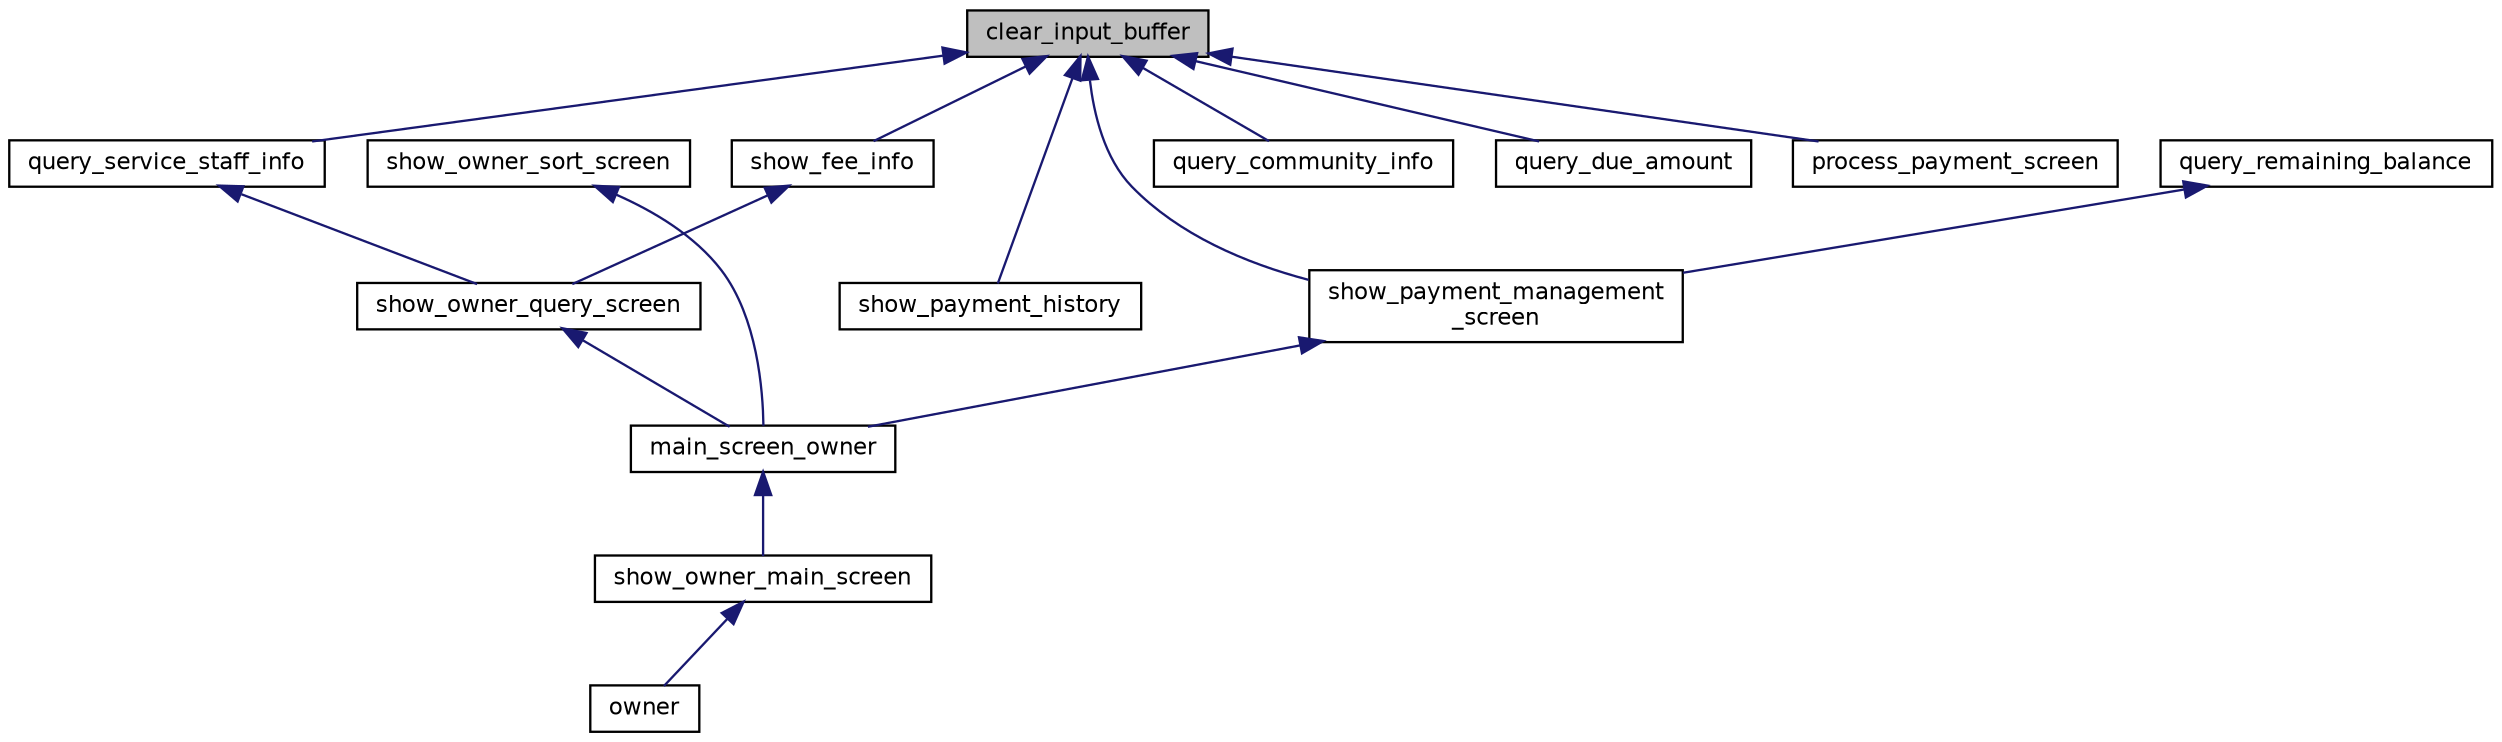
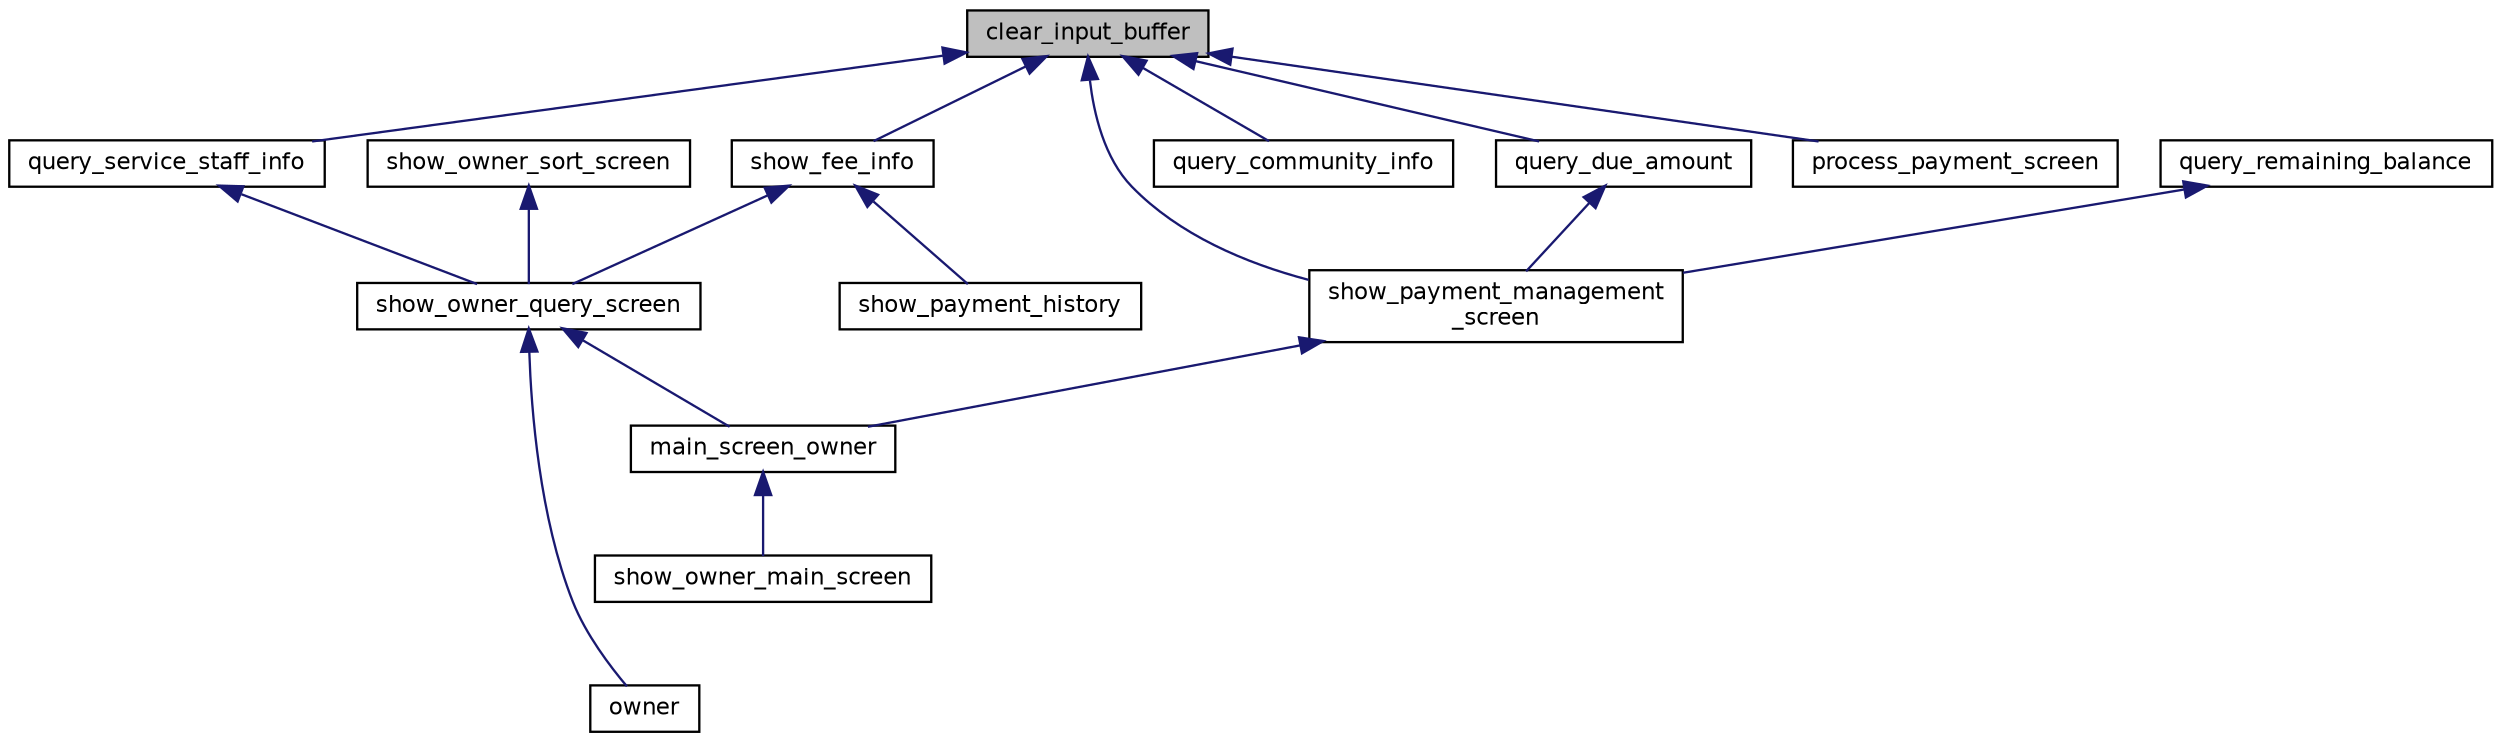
  digraph {
    rankdir=TB
    node [color=black fillcolor=white fontname=Helvetica fontsize=10 shape=record style=filled]
    edge [color=midnightblue dir=back fontname=Helvetica fontsize=10 labelfontname=Helvetica labelfontsize=10 style=solid]
    n1 [fillcolor=grey75 fontcolor=black height=0.2 label=clear_input_buffer width=0.4]
    n2 [height=0.2 label=process_payment_screen width=0.4]
    n3 [height=0.2 label="show_payment_management\l_screen" width=0.4]
    n4 [height=0.2 label=query_community_info width=0.4]
    n5 [height=0.2 label=query_due_amount width=0.4]
    n6 [height=0.2 label=show_fee_info width=0.4]
    n7 [height=0.2 label=query_service_staff_info width=0.4]
    n8 [height=0.2 label=show_payment_history width=0.4]
    n9 [height=0.2 label=main_screen_owner width=0.4]
    n10 [height=0.2 label=show_owner_query_screen width=0.4]
    n11 [height=0.2 label=query_remaining_balance width=0.4]
    n12 [height=0.2 label=show_owner_sort_screen width=0.4]
    n13 [height=0.2 label=show_owner_main_screen width=0.4]
    n14 [height=0.2 label=owner width=0.4]
    n1 -> n2
    n1 -> n3
    n1 -> n4
    n1 -> n5
    n1 -> n6
    n1 -> n7
-   n1 -> n8
+   n6 -> n8
    n3 -> n9
+   n5 -> n3
    n6 -> n10
    n7 -> n10
    n9 -> n13
    n10 -> n9
    n11 -> n3
-   n12 -> n9
-   n13 -> n14
+   n12 -> n10
+   n10 -> n14
  }
